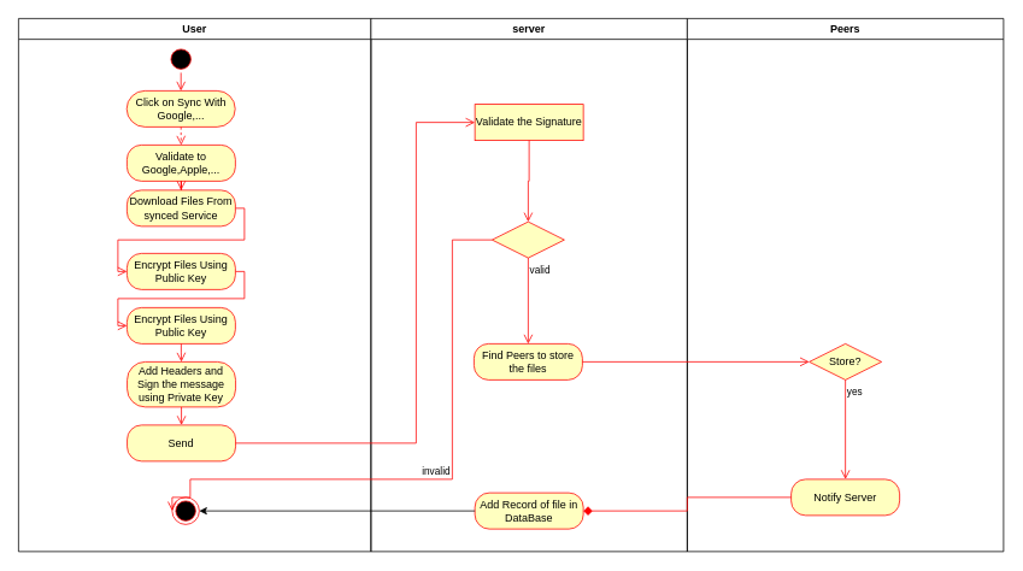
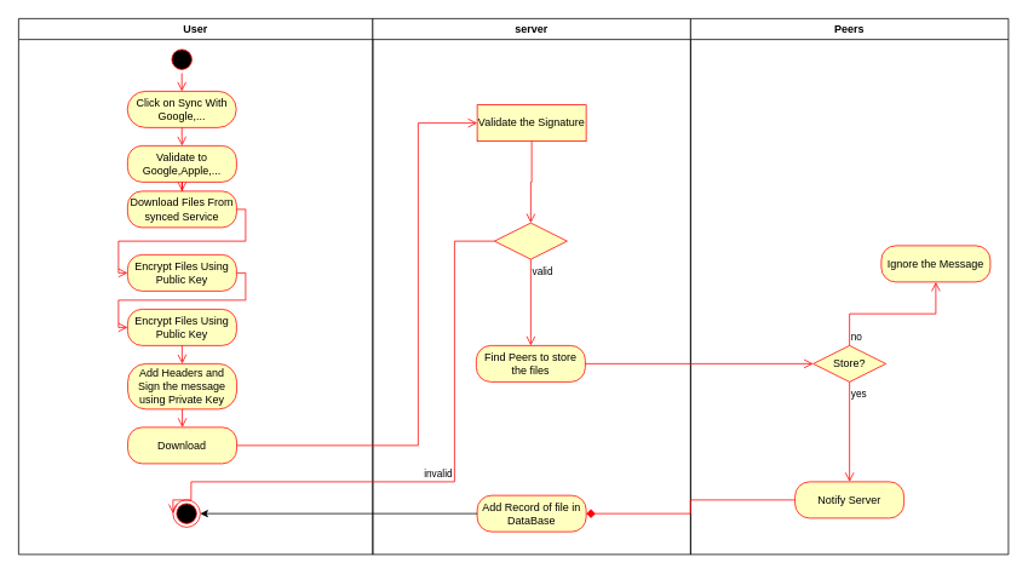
  <mxCell id="0" />
  <mxCell id="1" parent="0" />
  <mxCell id="2" value="User" style="swimlane;" parent="1" vertex="1"><mxGeometry x="20" y="20" width="390" height="590" as="geometry" /></mxCell>
  <mxCell id="3" value="" style="ellipse;html=1;shape=startState;fillColor=#000000;strokeColor=#ff0000;" parent="2" vertex="1"><mxGeometry x="164.75" y="30" width="30" height="30" as="geometry" /></mxCell>
  <mxCell id="4" value="" style="edgeStyle=orthogonalEdgeStyle;html=1;verticalAlign=bottom;endArrow=open;endSize=8;strokeColor=#ff0000;rounded=0;entryX=0.5;entryY=0;entryDx=0;entryDy=0;" parent="2" source="3" target="5" edge="1"><mxGeometry relative="1" as="geometry"><mxPoint x="179.75" y="130" as="targetPoint" /></mxGeometry></mxCell>
  <mxCell id="5" value="Click on Sync With Google,..." style="rounded=1;whiteSpace=wrap;html=1;arcSize=50;fontColor=#000000;fillColor=#ffffc0;strokeColor=#ff0000;" parent="2" vertex="1"><mxGeometry x="119.75" y="80" width="120" height="40" as="geometry" /></mxCell>
- <mxCell id="6" value="" style="edgeStyle=orthogonalEdgeStyle;html=1;verticalAlign=bottom;endArrow=open;endSize=8;strokeColor=#ff0000;rounded=0;entryX=0.5;entryY=0;entryDx=0;entryDy=0;dashed=1;" parent="2" source="5" target="7" edge="1"><mxGeometry relative="1" as="geometry"><mxPoint x="179.75" y="260" as="targetPoint" /><Array as="points" /></mxGeometry></mxCell>
+ <mxCell id="6" value="" style="edgeStyle=orthogonalEdgeStyle;html=1;verticalAlign=bottom;endArrow=open;endSize=8;strokeColor=#ff0000;rounded=0;entryX=0.5;entryY=0;entryDx=0;entryDy=0;" parent="2" source="5" target="7" edge="1"><mxGeometry relative="1" as="geometry"><mxPoint x="179.75" y="260" as="targetPoint" /><Array as="points" /></mxGeometry></mxCell>
  <mxCell id="7" value="Validate to Google,Apple,..." style="rounded=1;whiteSpace=wrap;html=1;arcSize=40;fontColor=#000000;fillColor=#ffffc0;strokeColor=#ff0000;" parent="2" vertex="1"><mxGeometry x="120" y="140" width="120" height="40" as="geometry" /></mxCell>
  <mxCell id="8" value="" style="edgeStyle=orthogonalEdgeStyle;html=1;verticalAlign=bottom;endArrow=open;endSize=8;strokeColor=#ff0000;rounded=0;entryX=0.5;entryY=0;entryDx=0;entryDy=0;" parent="2" source="7" target="10" edge="1"><mxGeometry relative="1" as="geometry"><mxPoint x="180" y="260" as="targetPoint" /><Array as="points" /></mxGeometry></mxCell>
  <mxCell id="9" style="edgeStyle=orthogonalEdgeStyle;html=1;verticalAlign=bottom;endArrow=open;endSize=8;strokeColor=#ff0000;rounded=0;entryX=0;entryY=0.5;entryDx=0;entryDy=0;exitX=1;exitY=0.5;exitDx=0;exitDy=0;" edge="1" parent="2" source="10" target="12"><mxGeometry relative="1" as="geometry" /></mxCell>
  <mxCell id="10" value="Download Files From synced Service" style="rounded=1;whiteSpace=wrap;html=1;arcSize=40;fontColor=#000000;fillColor=#ffffc0;strokeColor=#ff0000;" parent="2" vertex="1"><mxGeometry x="120" y="190" width="120" height="40" as="geometry" /></mxCell>
  <mxCell id="11" style="edgeStyle=orthogonalEdgeStyle;html=1;verticalAlign=bottom;endArrow=open;endSize=8;strokeColor=#ff0000;rounded=0;entryX=0;entryY=0.5;entryDx=0;entryDy=0;exitX=1;exitY=0.5;exitDx=0;exitDy=0;" edge="1" parent="2" source="12" target="14"><mxGeometry relative="1" as="geometry" /></mxCell>
  <mxCell id="12" value="Encrypt Files Using Public Key" style="rounded=1;whiteSpace=wrap;html=1;arcSize=40;fontColor=#000000;fillColor=#ffffc0;strokeColor=#ff0000;" vertex="1" parent="2"><mxGeometry x="120" y="260" width="120" height="40" as="geometry" /></mxCell>
  <mxCell id="13" value="Add Headers and Sign the message using Private Key" style="rounded=1;whiteSpace=wrap;html=1;arcSize=40;fontColor=#000000;fillColor=#ffffc0;strokeColor=#ff0000;" vertex="1" parent="2"><mxGeometry x="120.25" y="380" width="120" height="50" as="geometry" /></mxCell>
  <mxCell id="14" value="Encrypt Files Using Public Key" style="rounded=1;whiteSpace=wrap;html=1;arcSize=40;fontColor=#000000;fillColor=#ffffc0;strokeColor=#ff0000;" vertex="1" parent="2"><mxGeometry x="120" y="320" width="120" height="40" as="geometry" /></mxCell>
  <mxCell id="15" value="" style="edgeStyle=orthogonalEdgeStyle;html=1;verticalAlign=bottom;endArrow=open;endSize=8;strokeColor=#ff0000;rounded=0;entryX=0.5;entryY=0;entryDx=0;entryDy=0;" edge="1" parent="2" source="14" target="13"><mxGeometry relative="1" as="geometry"><mxPoint x="-19.75" y="420" as="targetPoint" /></mxGeometry></mxCell>
- <mxCell id="16" value="Send" style="rounded=1;whiteSpace=wrap;html=1;arcSize=40;fontColor=#000000;fillColor=#ffffc0;strokeColor=#ff0000;" vertex="1" parent="2"><mxGeometry x="120.25" y="450" width="120" height="40" as="geometry" /></mxCell>
+ <mxCell id="16" value="Download" style="rounded=1;whiteSpace=wrap;html=1;arcSize=40;fontColor=#000000;fillColor=#ffffc0;strokeColor=#ff0000;" vertex="1" parent="2"><mxGeometry x="120.25" y="450" width="120" height="40" as="geometry" /></mxCell>
  <mxCell id="17" value="" style="edgeStyle=orthogonalEdgeStyle;html=1;verticalAlign=bottom;endArrow=open;endSize=8;strokeColor=#ff0000;rounded=0;exitX=0.5;exitY=1;exitDx=0;exitDy=0;entryX=0.5;entryY=0;entryDx=0;entryDy=0;" edge="1" parent="2" source="13" target="16"><mxGeometry relative="1" as="geometry"><mxPoint x="180.25" y="630" as="targetPoint" /><mxPoint x="240.25" y="500" as="sourcePoint" /></mxGeometry></mxCell>
  <mxCell id="18" value="" style="ellipse;html=1;shape=endState;fillColor=#000000;strokeColor=#ff0000;" vertex="1" parent="2"><mxGeometry x="170" y="530" width="30" height="30" as="geometry" /></mxCell>
  <mxCell id="19" value="server" style="swimlane;" parent="1" vertex="1"><mxGeometry x="410" y="20" width="350" height="590" as="geometry" /></mxCell>
  <mxCell id="20" value="Validate the Signature" style="whiteSpace=wrap;html=1;arcSize=40;fontColor=#000000;fillColor=#ffffc0;strokeColor=#ff0000;rounded=0;" vertex="1" parent="19"><mxGeometry x="115" y="95" width="120" height="40" as="geometry" /></mxCell>
  <mxCell id="21" value="" style="edgeStyle=orthogonalEdgeStyle;html=1;verticalAlign=bottom;endArrow=open;endSize=8;strokeColor=#ff0000;rounded=0;entryX=0.5;entryY=0;entryDx=0;entryDy=0;" edge="1" parent="19" source="20" target="24"><mxGeometry relative="1" as="geometry"><mxPoint x="175" y="215" as="targetPoint" /></mxGeometry></mxCell>
  <mxCell id="22" value="Find Peers to store the files" style="rounded=1;whiteSpace=wrap;html=1;arcSize=40;fontColor=#000000;fillColor=#ffffc0;strokeColor=#ff0000;" vertex="1" parent="19"><mxGeometry x="114" y="360" width="120" height="40" as="geometry" /></mxCell>
  <mxCell id="23" value="Add Record of file in DataBase" style="rounded=1;whiteSpace=wrap;html=1;arcSize=40;fontColor=#000000;fillColor=#ffffc0;strokeColor=#ff0000;" vertex="1" parent="19"><mxGeometry x="115" y="525" width="120" height="40" as="geometry" /></mxCell>
  <mxCell id="24" value="" style="rhombus;whiteSpace=wrap;html=1;fontColor=#000000;fillColor=#ffffc0;strokeColor=#ff0000;" vertex="1" parent="19"><mxGeometry x="134" y="225" width="80" height="40" as="geometry" /></mxCell>
  <mxCell id="25" value="&lt;div&gt;valid&lt;/div&gt;" style="edgeStyle=orthogonalEdgeStyle;html=1;align=left;verticalAlign=top;endArrow=open;endSize=8;strokeColor=#ff0000;rounded=0;entryX=0.5;entryY=0;entryDx=0;entryDy=0;" edge="1" parent="19" source="24" target="22"><mxGeometry x="-1" relative="1" as="geometry"><mxPoint x="174" y="325" as="targetPoint" /></mxGeometry></mxCell>
  <mxCell id="26" value="Peers" style="swimlane;" parent="1" vertex="1"><mxGeometry x="760" y="20" width="350" height="590" as="geometry" /></mxCell>
  <mxCell id="27" value="Store?" style="rhombus;whiteSpace=wrap;html=1;fontColor=#000000;fillColor=#ffffc0;strokeColor=#ff0000;" parent="26" vertex="1"><mxGeometry x="135" y="360" width="80" height="40" as="geometry" /></mxCell>
+ <mxCell id="28" value="no" style="edgeStyle=orthogonalEdgeStyle;html=1;align=left;verticalAlign=bottom;endArrow=open;endSize=8;strokeColor=#ff0000;rounded=0;entryX=0.5;entryY=1;entryDx=0;entryDy=0;" parent="26" source="27" target="31" edge="1"><mxGeometry x="-1" relative="1" as="geometry"><mxPoint x="270" y="310" as="targetPoint" /></mxGeometry></mxCell>
  <mxCell id="29" value="yes" style="edgeStyle=orthogonalEdgeStyle;html=1;align=left;verticalAlign=top;endArrow=open;endSize=8;strokeColor=#ff0000;rounded=0;entryX=0.5;entryY=0;entryDx=0;entryDy=0;" parent="26" source="27" edge="1" target="30"><mxGeometry x="-1" relative="1" as="geometry"><mxPoint x="175" y="470" as="targetPoint" /></mxGeometry></mxCell>
  <mxCell id="30" value="Notify Server" style="rounded=1;whiteSpace=wrap;html=1;arcSize=40;fontColor=#000000;fillColor=#ffffc0;strokeColor=#ff0000;" parent="26" vertex="1"><mxGeometry x="115" y="510" width="120" height="40" as="geometry" /></mxCell>
+ <mxCell id="31" value="Ignore the Message" style="rounded=1;whiteSpace=wrap;html=1;arcSize=40;fontColor=#000000;fillColor=#ffffc0;strokeColor=#ff0000;" parent="26" vertex="1"><mxGeometry x="210" y="250" width="120" height="40" as="geometry" /></mxCell>
  <mxCell id="32" value="" style="edgeStyle=orthogonalEdgeStyle;html=1;verticalAlign=bottom;endArrow=open;endSize=8;strokeColor=#ff0000;rounded=0;entryX=0;entryY=0.5;entryDx=0;entryDy=0;exitX=1;exitY=0.5;exitDx=0;exitDy=0;" parent="1" source="22" target="27" edge="1"><mxGeometry relative="1" as="geometry"><mxPoint x="860" y="420" as="targetPoint" /><mxPoint x="650" y="380" as="sourcePoint" /></mxGeometry></mxCell>
  <mxCell id="33" value="" style="edgeStyle=orthogonalEdgeStyle;html=1;verticalAlign=bottom;endArrow=diamond;endSize=8;strokeColor=#ff0000;rounded=0;entryX=1;entryY=0.5;entryDx=0;entryDy=0;" parent="1" source="30" target="23" edge="1"><mxGeometry relative="1" as="geometry"><mxPoint x="690" y="530" as="targetPoint" /></mxGeometry></mxCell>
  <mxCell id="34" style="edgeStyle=orthogonalEdgeStyle;html=1;verticalAlign=bottom;endArrow=open;endSize=8;strokeColor=#ff0000;rounded=0;entryX=0;entryY=0.5;entryDx=0;entryDy=0;exitX=1;exitY=0.5;exitDx=0;exitDy=0;" edge="1" parent="1" source="16" target="20"><mxGeometry relative="1" as="geometry"><Array as="points"><mxPoint x="460" y="490" /><mxPoint x="460" y="135" /></Array></mxGeometry></mxCell>
  <mxCell id="35" style="edgeStyle=orthogonalEdgeStyle;rounded=0;orthogonalLoop=1;jettySize=auto;html=1;entryX=1;entryY=0.5;entryDx=0;entryDy=0;" edge="1" parent="1" source="23" target="18"><mxGeometry relative="1" as="geometry" /></mxCell>
  <mxCell id="36" value="invalid" style="edgeStyle=orthogonalEdgeStyle;html=1;verticalAlign=bottom;endArrow=open;endSize=8;strokeColor=#ff0000;rounded=0;entryX=0;entryY=0.5;entryDx=0;entryDy=0;exitX=0;exitY=0.5;exitDx=0;exitDy=0;" edge="1" parent="1" source="24" target="18"><mxGeometry relative="1" as="geometry"><mxPoint x="520" y="280" as="sourcePoint" /><Array as="points"><mxPoint x="500" y="265" /><mxPoint x="500" y="530" /><mxPoint x="210" y="530" /><mxPoint x="210" y="550" /><mxPoint x="190" y="550" /></Array></mxGeometry></mxCell>
